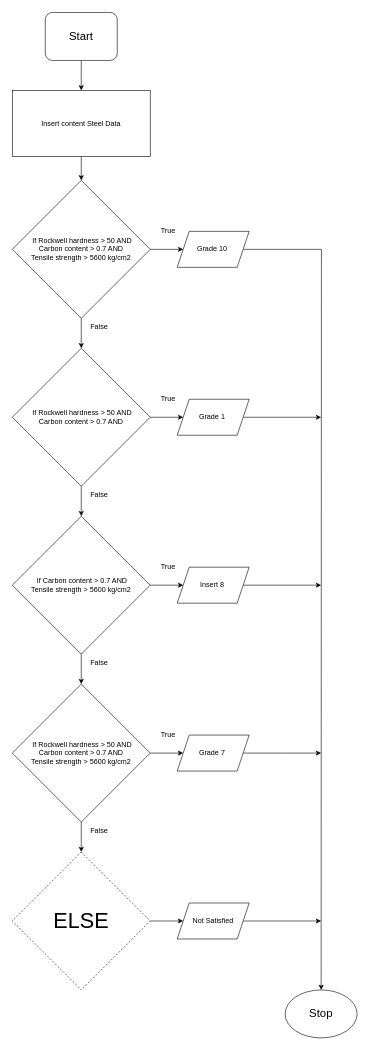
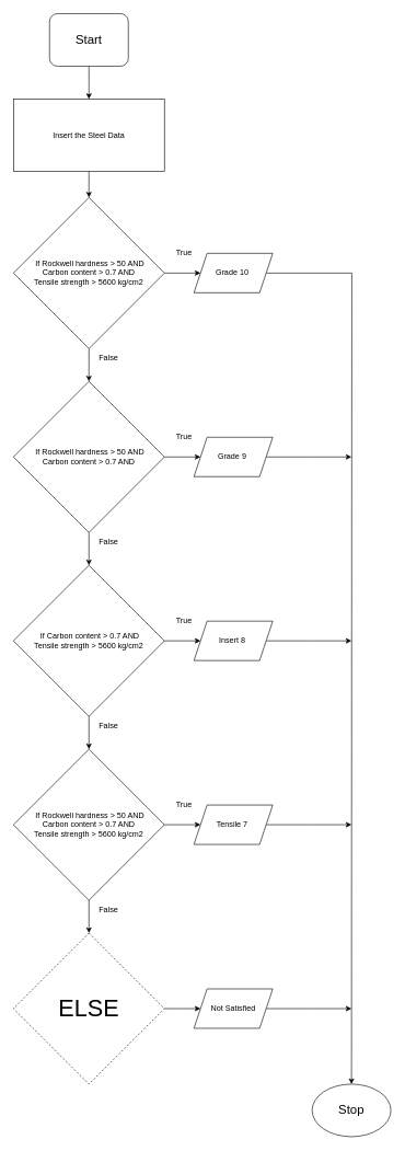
  <mxCell id="0" />
  <mxCell id="1" parent="0" />
  <mxCell id="2" style="edgeStyle=orthogonalEdgeStyle;rounded=0;orthogonalLoop=1;jettySize=auto;html=1;" edge="1" parent="1" source="3"><mxGeometry relative="1" as="geometry"><mxPoint x="135" y="150" as="targetPoint" /></mxGeometry></mxCell>
  <mxCell id="3" value="&lt;font style=&quot;font-size: 19px;&quot;&gt;Start&lt;/font&gt;" style="whiteSpace=wrap;html=1;rounded=1;" vertex="1" parent="1"><mxGeometry x="75" y="20" width="120" height="80" as="geometry" /></mxCell>
  <mxCell id="4" style="edgeStyle=orthogonalEdgeStyle;rounded=0;orthogonalLoop=1;jettySize=auto;html=1;" edge="1" parent="1" source="5" target="8"><mxGeometry relative="1" as="geometry" /></mxCell>
- <mxCell id="5" value="Insert content Steel Data" style="rounded=0;whiteSpace=wrap;html=1;" vertex="1" parent="1"><mxGeometry x="20" y="150" width="230" height="110" as="geometry" /></mxCell>
+ <mxCell id="5" value="Insert the Steel Data" style="rounded=0;whiteSpace=wrap;html=1;" vertex="1" parent="1"><mxGeometry x="20" y="150" width="230" height="110" as="geometry" /></mxCell>
  <mxCell id="6" style="edgeStyle=orthogonalEdgeStyle;rounded=0;orthogonalLoop=1;jettySize=auto;html=1;" edge="1" parent="1" source="8" target="10"><mxGeometry relative="1" as="geometry"><mxPoint x="335" y="415" as="targetPoint" /></mxGeometry></mxCell>
  <mxCell id="7" style="edgeStyle=orthogonalEdgeStyle;rounded=0;orthogonalLoop=1;jettySize=auto;html=1;" edge="1" parent="1" source="8"><mxGeometry relative="1" as="geometry"><mxPoint x="135" y="580" as="targetPoint" /></mxGeometry></mxCell>
  <mxCell id="8" value="&amp;nbsp;If&amp;nbsp;Rockwell hardness &amp;gt; 50 AND&lt;br&gt;Carbon content &amp;gt; 0.7 AND&lt;br&gt;Tensile strength &amp;gt; 5600 kg/cm2 " style="rhombus;whiteSpace=wrap;html=1;" vertex="1" parent="1"><mxGeometry x="20" y="300" width="230" height="230" as="geometry" /></mxCell>
  <mxCell id="9" style="edgeStyle=orthogonalEdgeStyle;rounded=0;orthogonalLoop=1;jettySize=auto;html=1;" edge="1" parent="1" source="10"><mxGeometry relative="1" as="geometry"><mxPoint x="535" y="1650" as="targetPoint" /></mxGeometry></mxCell>
  <mxCell id="10" value="Grade 10&amp;nbsp;" style="shape=parallelogram;perimeter=parallelogramPerimeter;whiteSpace=wrap;html=1;fixedSize=1;" vertex="1" parent="1"><mxGeometry x="295" y="385" width="120" height="60" as="geometry" /></mxCell>
  <mxCell id="11" value="True" style="text;html=1;strokeColor=none;fillColor=none;align=center;verticalAlign=middle;whiteSpace=wrap;rounded=0;" vertex="1" parent="1"><mxGeometry x="250" y="370" width="60" height="30" as="geometry" /></mxCell>
  <mxCell id="12" value="False" style="text;html=1;strokeColor=none;fillColor=none;align=center;verticalAlign=middle;whiteSpace=wrap;rounded=0;" vertex="1" parent="1"><mxGeometry x="135" y="530" width="60" height="30" as="geometry" /></mxCell>
  <mxCell id="13" style="edgeStyle=orthogonalEdgeStyle;rounded=0;orthogonalLoop=1;jettySize=auto;html=1;" edge="1" parent="1" source="15" target="17"><mxGeometry relative="1" as="geometry" /></mxCell>
  <mxCell id="14" style="edgeStyle=orthogonalEdgeStyle;rounded=0;orthogonalLoop=1;jettySize=auto;html=1;entryX=0.5;entryY=0;entryDx=0;entryDy=0;" edge="1" parent="1" source="15" target="21"><mxGeometry relative="1" as="geometry" /></mxCell>
  <mxCell id="15" value="&amp;nbsp;If&amp;nbsp;Rockwell hardness &amp;gt; 50 AND&lt;br&gt;Carbon content &amp;gt; 0.7 AND" style="rhombus;whiteSpace=wrap;html=1;" vertex="1" parent="1"><mxGeometry x="20" y="580" width="230" height="230" as="geometry" /></mxCell>
  <mxCell id="16" style="edgeStyle=orthogonalEdgeStyle;rounded=0;orthogonalLoop=1;jettySize=auto;html=1;" edge="1" parent="1" source="17"><mxGeometry relative="1" as="geometry"><mxPoint x="535" y="695" as="targetPoint" /></mxGeometry></mxCell>
- <mxCell id="17" value="Grade 1&amp;nbsp;" style="shape=parallelogram;perimeter=parallelogramPerimeter;whiteSpace=wrap;html=1;fixedSize=1;" vertex="1" parent="1"><mxGeometry x="295" y="665" width="120" height="60" as="geometry" /></mxCell>
+ <mxCell id="17" value="Grade 9&amp;nbsp;" style="shape=parallelogram;perimeter=parallelogramPerimeter;whiteSpace=wrap;html=1;fixedSize=1;" vertex="1" parent="1"><mxGeometry x="295" y="665" width="120" height="60" as="geometry" /></mxCell>
  <mxCell id="18" value="True" style="text;html=1;strokeColor=none;fillColor=none;align=center;verticalAlign=middle;whiteSpace=wrap;rounded=0;" vertex="1" parent="1"><mxGeometry x="250" y="650" width="60" height="30" as="geometry" /></mxCell>
  <mxCell id="19" style="edgeStyle=orthogonalEdgeStyle;rounded=0;orthogonalLoop=1;jettySize=auto;html=1;" edge="1" parent="1" source="21" target="23"><mxGeometry relative="1" as="geometry" /></mxCell>
  <mxCell id="20" style="edgeStyle=orthogonalEdgeStyle;rounded=0;orthogonalLoop=1;jettySize=auto;html=1;entryX=0.5;entryY=0;entryDx=0;entryDy=0;" edge="1" parent="1" source="21" target="28"><mxGeometry relative="1" as="geometry" /></mxCell>
  <mxCell id="21" value="&amp;nbsp;If Carbon content &amp;gt; 0.7 AND&lt;br&gt;Tensile strength &amp;gt; 5600 kg/cm2 " style="rhombus;whiteSpace=wrap;html=1;" vertex="1" parent="1"><mxGeometry x="20" y="860" width="230" height="230" as="geometry" /></mxCell>
  <mxCell id="22" style="edgeStyle=orthogonalEdgeStyle;rounded=0;orthogonalLoop=1;jettySize=auto;html=1;" edge="1" parent="1" source="23"><mxGeometry relative="1" as="geometry"><mxPoint x="535" y="975" as="targetPoint" /></mxGeometry></mxCell>
  <mxCell id="23" value="Insert 8&amp;nbsp;" style="shape=parallelogram;perimeter=parallelogramPerimeter;whiteSpace=wrap;html=1;fixedSize=1;" vertex="1" parent="1"><mxGeometry x="295" y="945" width="120" height="60" as="geometry" /></mxCell>
  <mxCell id="24" value="True" style="text;html=1;strokeColor=none;fillColor=none;align=center;verticalAlign=middle;whiteSpace=wrap;rounded=0;" vertex="1" parent="1"><mxGeometry x="250" y="930" width="60" height="30" as="geometry" /></mxCell>
  <mxCell id="25" value="False" style="text;html=1;strokeColor=none;fillColor=none;align=center;verticalAlign=middle;whiteSpace=wrap;rounded=0;" vertex="1" parent="1"><mxGeometry x="135" y="810" width="60" height="30" as="geometry" /></mxCell>
  <mxCell id="26" style="edgeStyle=orthogonalEdgeStyle;rounded=0;orthogonalLoop=1;jettySize=auto;html=1;entryX=0;entryY=0.5;entryDx=0;entryDy=0;" edge="1" parent="1" source="28" target="31"><mxGeometry relative="1" as="geometry" /></mxCell>
  <mxCell id="27" style="edgeStyle=orthogonalEdgeStyle;rounded=0;orthogonalLoop=1;jettySize=auto;html=1;" edge="1" parent="1" source="28" target="35"><mxGeometry relative="1" as="geometry" /></mxCell>
  <mxCell id="28" value="&amp;nbsp;If&amp;nbsp;Rockwell hardness &amp;gt; 50 AND&lt;br&gt;Carbon content &amp;gt; 0.7 AND&lt;br&gt;Tensile strength &amp;gt; 5600 kg/cm2 " style="rhombus;whiteSpace=wrap;html=1;" vertex="1" parent="1"><mxGeometry x="20" y="1140" width="230" height="230" as="geometry" /></mxCell>
  <mxCell id="29" value="False" style="text;html=1;strokeColor=none;fillColor=none;align=center;verticalAlign=middle;whiteSpace=wrap;rounded=0;" vertex="1" parent="1"><mxGeometry x="135" y="1090" width="60" height="30" as="geometry" /></mxCell>
  <mxCell id="30" style="edgeStyle=orthogonalEdgeStyle;rounded=0;orthogonalLoop=1;jettySize=auto;html=1;" edge="1" parent="1" source="31"><mxGeometry relative="1" as="geometry"><mxPoint x="535" y="1255" as="targetPoint" /></mxGeometry></mxCell>
- <mxCell id="31" value="Grade 7&amp;nbsp;" style="shape=parallelogram;perimeter=parallelogramPerimeter;whiteSpace=wrap;html=1;fixedSize=1;" vertex="1" parent="1"><mxGeometry x="295" y="1225" width="120" height="60" as="geometry" /></mxCell>
+ <mxCell id="31" value="Tensile 7&amp;nbsp;" style="shape=parallelogram;perimeter=parallelogramPerimeter;whiteSpace=wrap;html=1;fixedSize=1;" vertex="1" parent="1"><mxGeometry x="295" y="1225" width="120" height="60" as="geometry" /></mxCell>
  <mxCell id="32" value="True" style="text;html=1;strokeColor=none;fillColor=none;align=center;verticalAlign=middle;whiteSpace=wrap;rounded=0;" vertex="1" parent="1"><mxGeometry x="250" y="1210" width="60" height="30" as="geometry" /></mxCell>
  <mxCell id="33" value="False" style="text;html=1;strokeColor=none;fillColor=none;align=center;verticalAlign=middle;whiteSpace=wrap;rounded=0;" vertex="1" parent="1"><mxGeometry x="135" y="1370" width="60" height="30" as="geometry" /></mxCell>
  <mxCell id="34" style="edgeStyle=orthogonalEdgeStyle;rounded=0;orthogonalLoop=1;jettySize=auto;html=1;" edge="1" parent="1" source="35"><mxGeometry relative="1" as="geometry"><mxPoint x="305" y="1535" as="targetPoint" /></mxGeometry></mxCell>
  <mxCell id="35" value="&lt;font style=&quot;font-size: 36px;&quot;&gt;ELSE&lt;/font&gt;" style="rhombus;whiteSpace=wrap;html=1;dashed=1;" vertex="1" parent="1"><mxGeometry x="20" y="1420" width="230" height="230" as="geometry" /></mxCell>
  <mxCell id="36" style="edgeStyle=orthogonalEdgeStyle;rounded=0;orthogonalLoop=1;jettySize=auto;html=1;" edge="1" parent="1" source="37"><mxGeometry relative="1" as="geometry"><mxPoint x="535" y="1535" as="targetPoint" /></mxGeometry></mxCell>
  <mxCell id="37" value="Not Satisfied" style="shape=parallelogram;perimeter=parallelogramPerimeter;whiteSpace=wrap;html=1;fixedSize=1;" vertex="1" parent="1"><mxGeometry x="295" y="1505" width="120" height="60" as="geometry" /></mxCell>
  <mxCell id="38" value="&lt;font style=&quot;font-size: 19px;&quot;&gt;Stop&lt;/font&gt;" style="ellipse;whiteSpace=wrap;html=1;" vertex="1" parent="1"><mxGeometry x="475" y="1650" width="120" height="80" as="geometry" /></mxCell>
